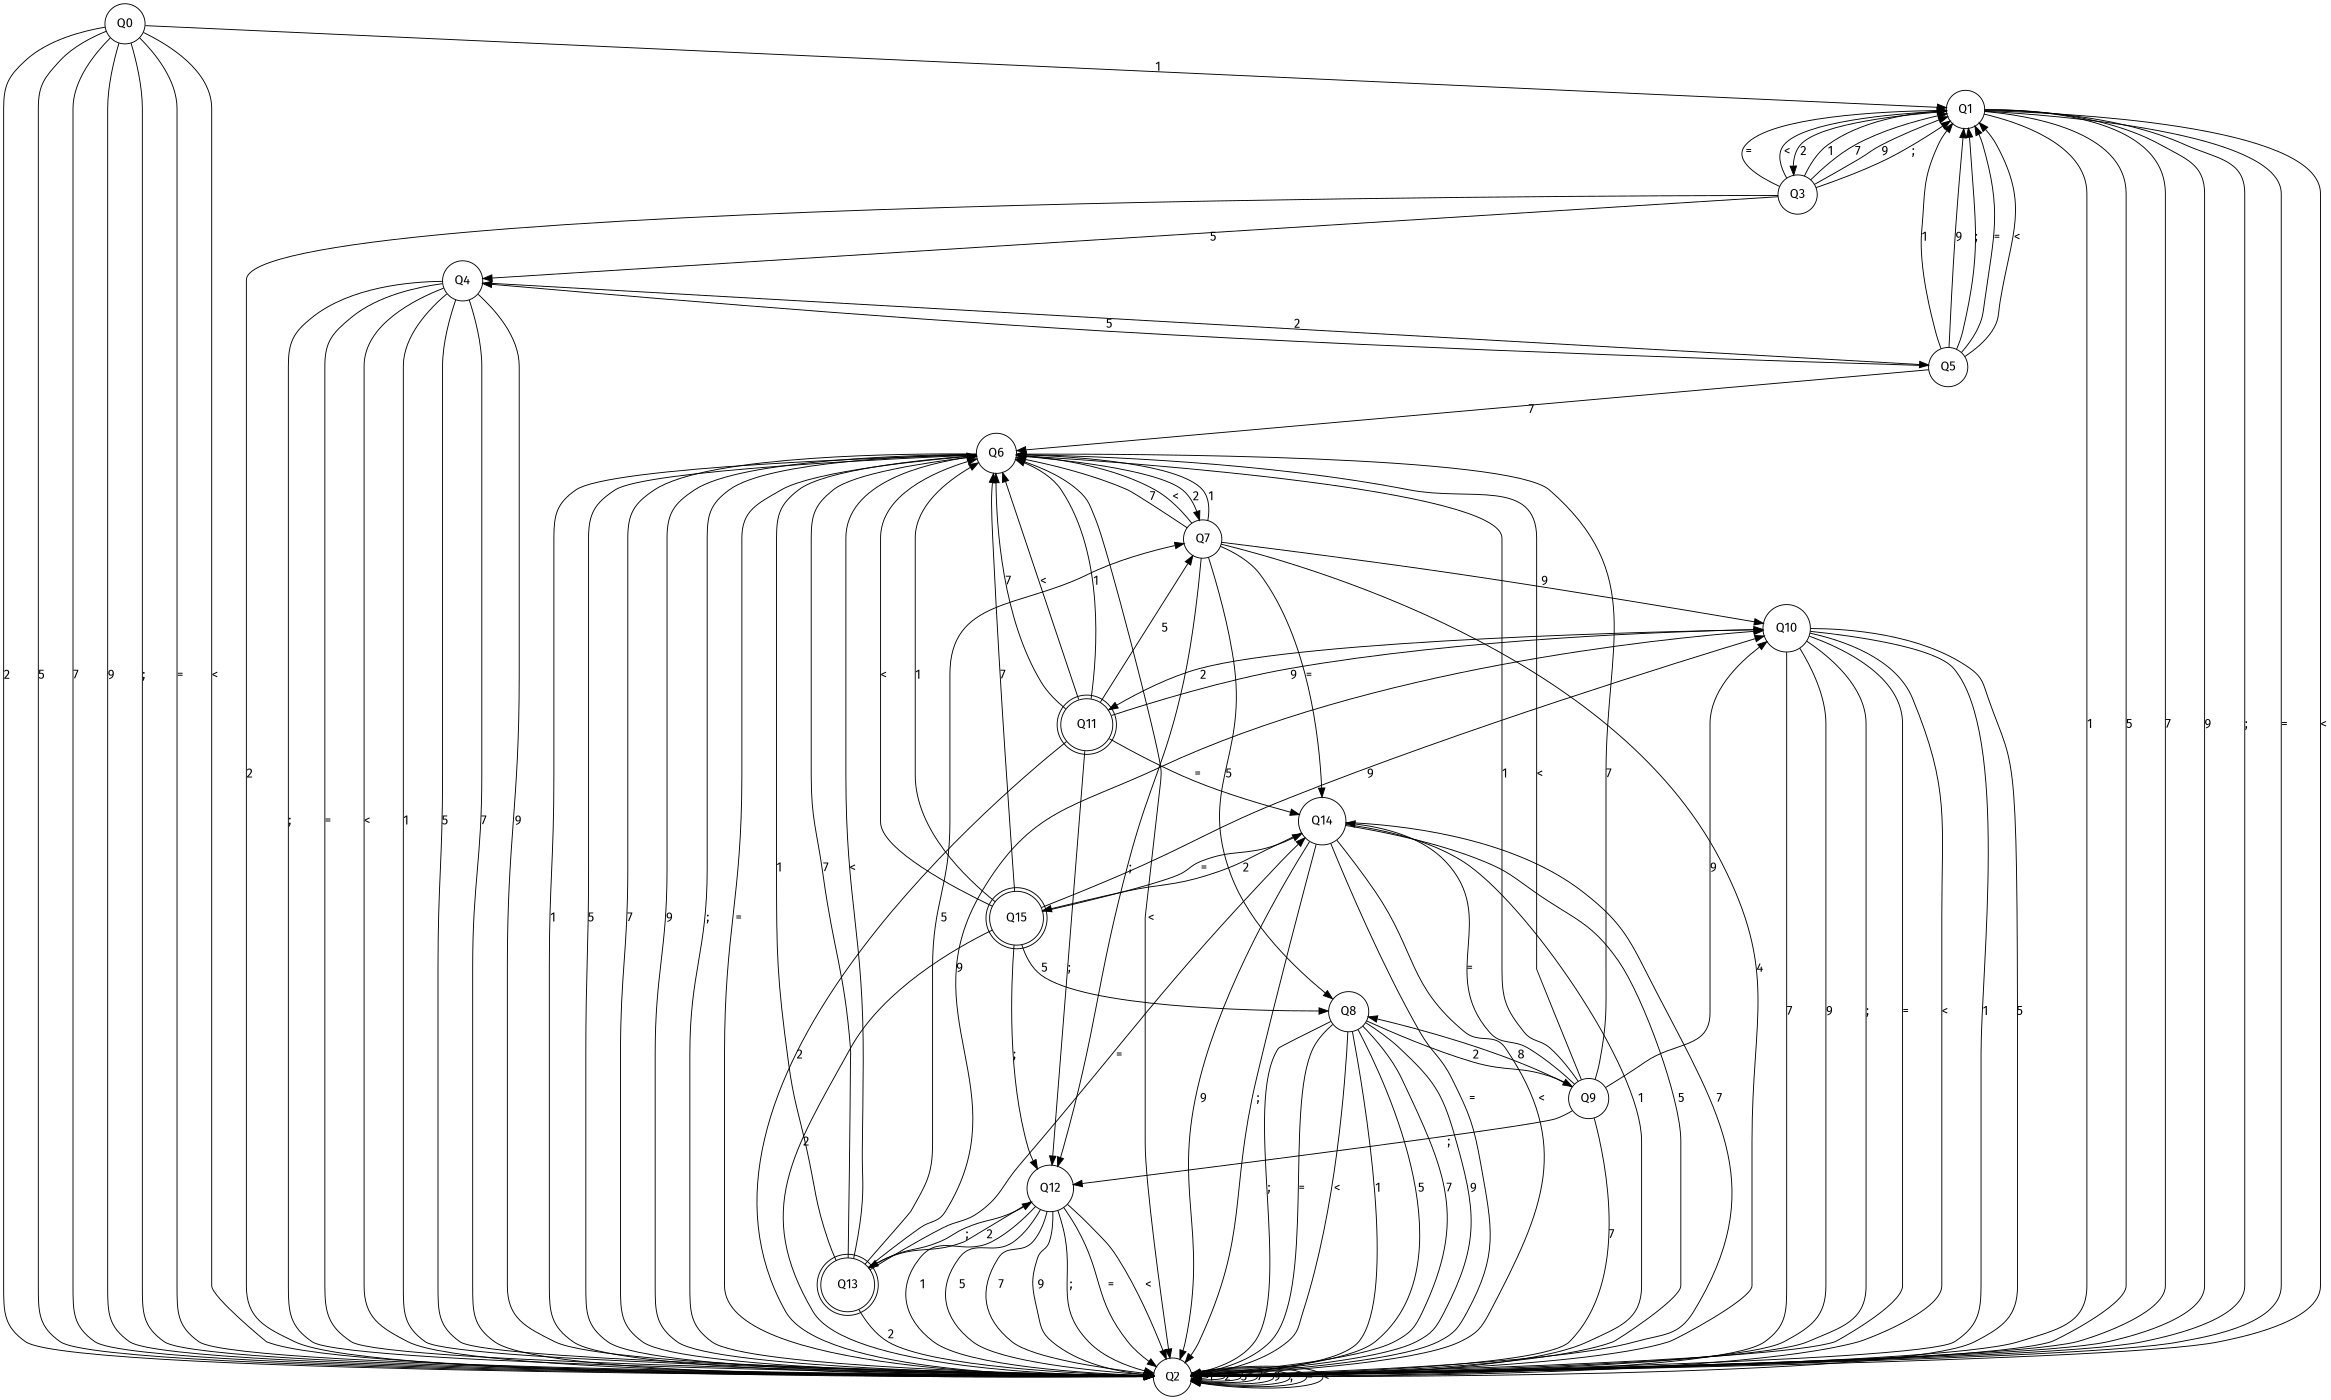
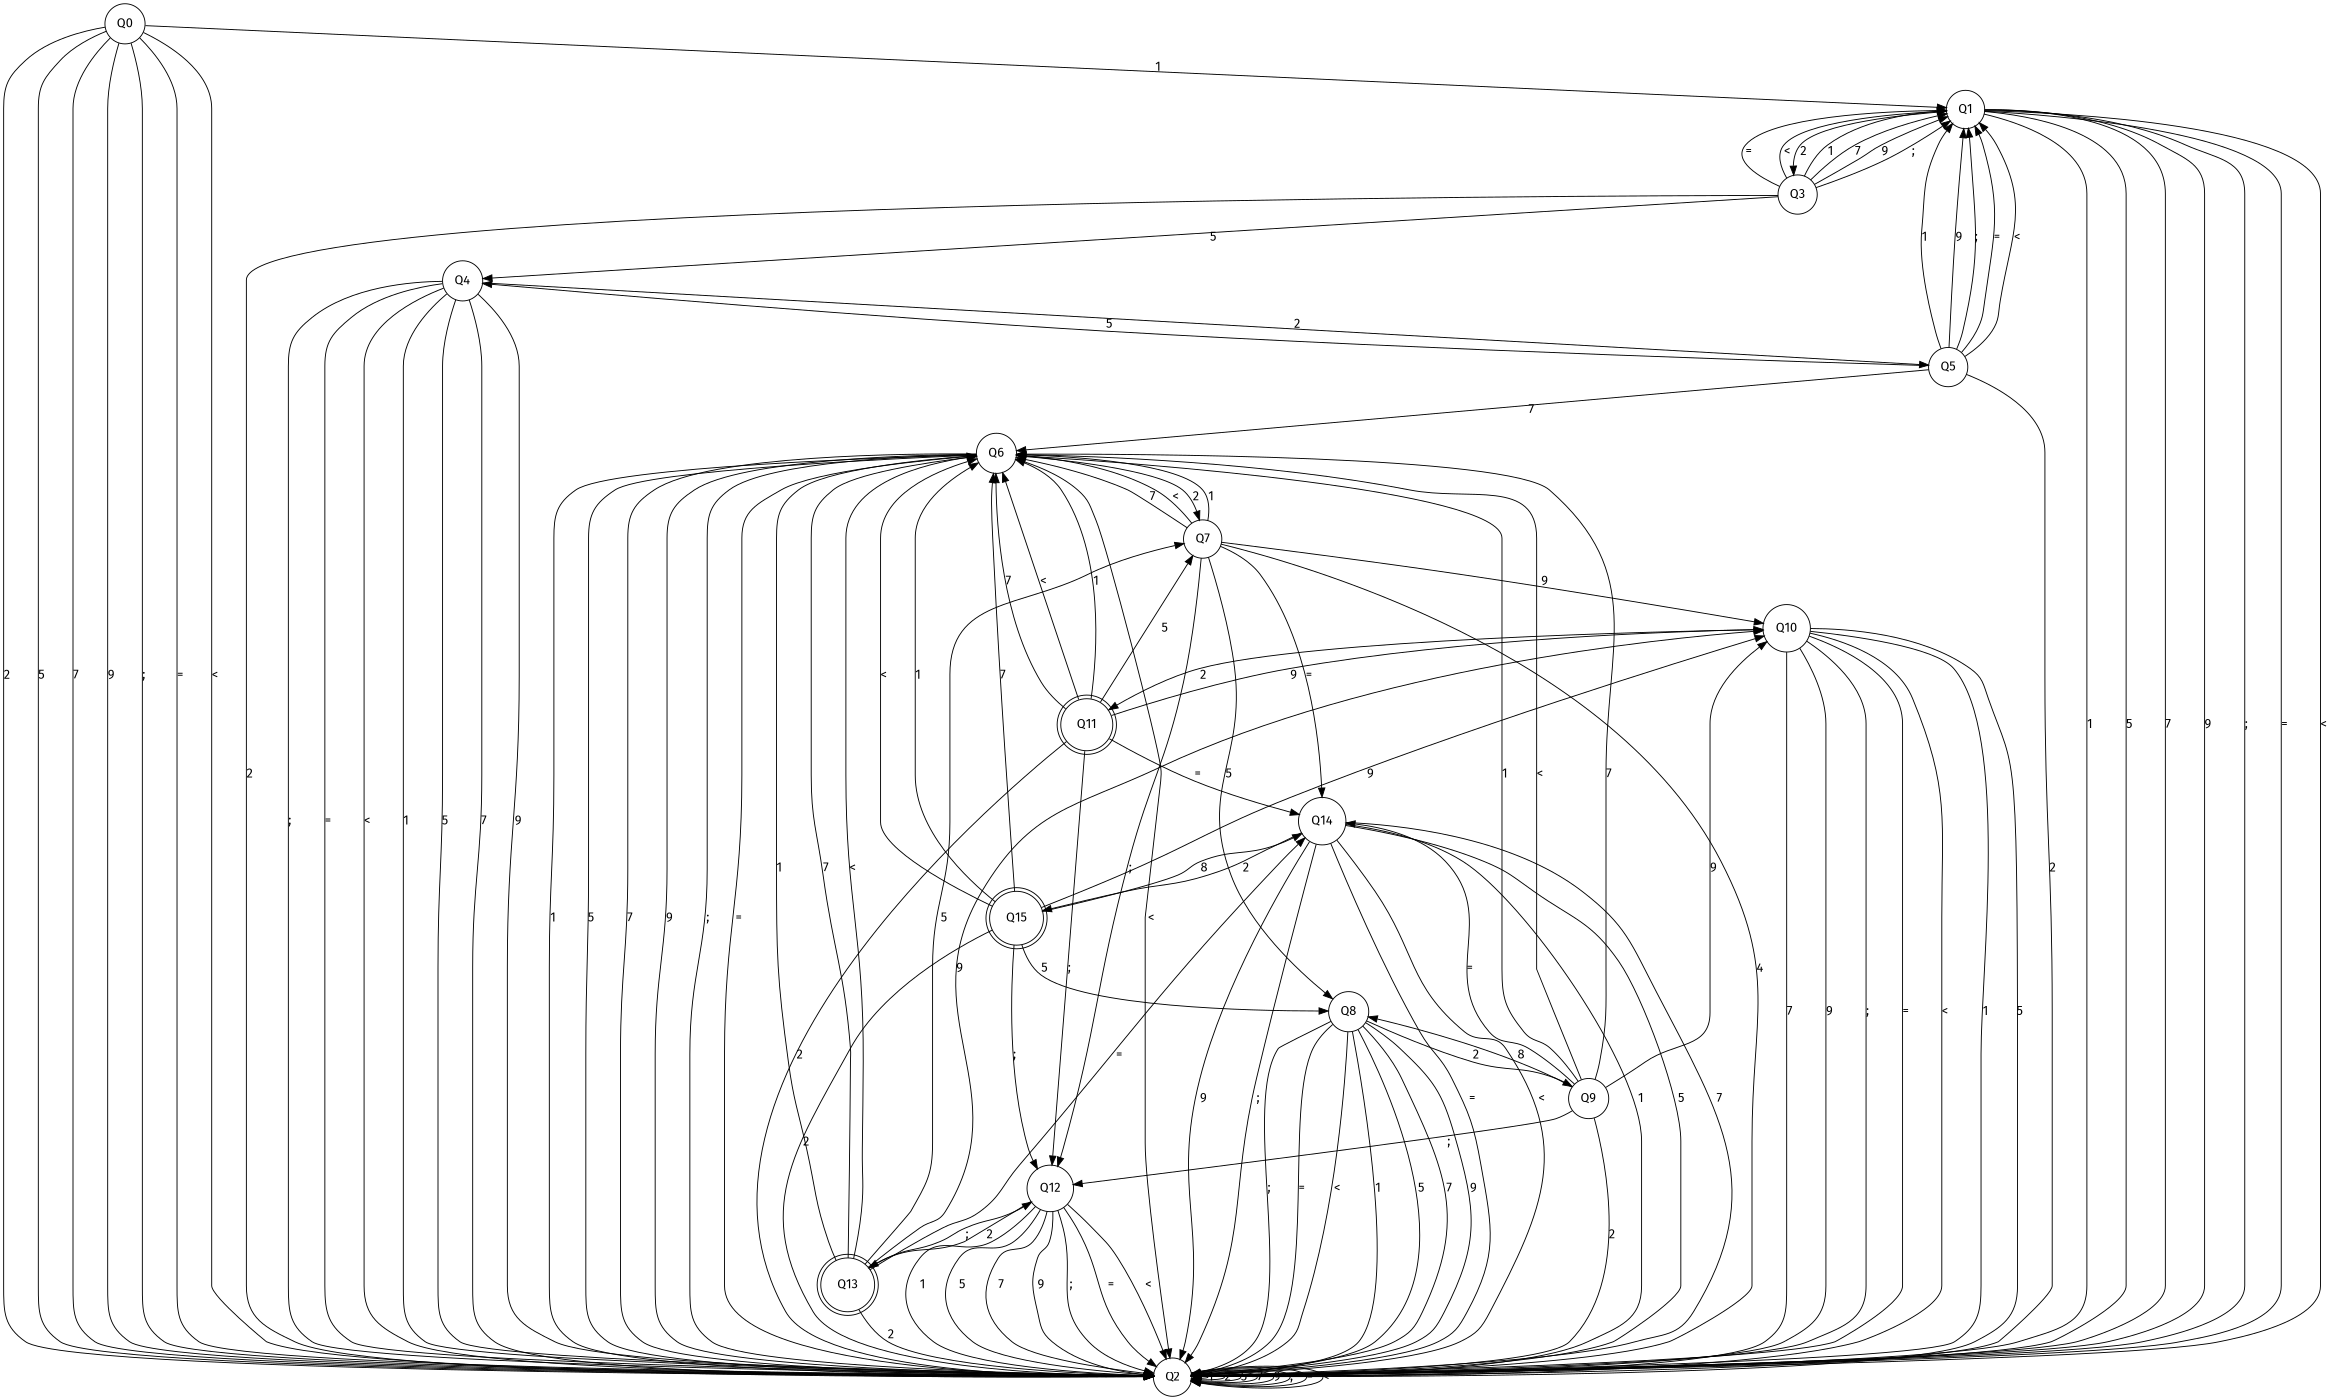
  digraph {
    fontname="Fira Sans"
    node [fontname="Fira Sans" shape=circle]
    edge [fontname="Fira Sans"]
    Q2
    Q1
    Q3
    Q4
    Q10
    Q11 [shape=doublecircle]
    Q6
    Q12
    Q14
    Q7
    Q5
    Q0
    Q8
    Q9
    Q13 [shape=doublecircle]
    Q15 [shape=doublecircle]
    Q2 -> Q2 [label=1]
    Q2 -> Q2 [label=2]
    Q2 -> Q2 [label=5]
    Q2 -> Q2 [label=7]
    Q2 -> Q2 [label=9]
    Q2 -> Q2 [label=";"]
    Q2 -> Q2 [label="="]
    Q2 -> Q2 [label="<"]
    Q1 -> Q2 [label=1]
    Q1 -> Q2 [label=5]
    Q1 -> Q2 [label=7]
    Q1 -> Q2 [label=9]
    Q1 -> Q2 [label=";"]
    Q1 -> Q2 [label="="]
    Q1 -> Q2 [label="<"]
    Q1 -> Q3 [label=2]
    Q3 -> Q2 [label=2]
    Q3 -> Q1 [label=1]
    Q3 -> Q1 [label=7]
    Q3 -> Q1 [label=9]
    Q3 -> Q1 [label=";"]
    Q3 -> Q1 [label="="]
    Q3 -> Q1 [label="<"]
    Q3 -> Q4 [label=5]
    Q4 -> Q2 [label=1]
    Q4 -> Q2 [label=5]
    Q4 -> Q2 [label=7]
    Q4 -> Q2 [label=9]
    Q4 -> Q2 [label=";"]
    Q4 -> Q2 [label="="]
    Q4 -> Q2 [label="<"]
    Q4 -> Q5 [label=2]
    Q10 -> Q2 [label=1]
    Q10 -> Q2 [label=5]
    Q10 -> Q2 [label=7]
    Q10 -> Q2 [label=9]
    Q10 -> Q2 [label=";"]
    Q10 -> Q2 [label="="]
    Q10 -> Q2 [label="<"]
    Q10 -> Q11 [label=2]
    Q11 -> Q2 [label=2]
    Q11 -> Q10 [label=9]
    Q11 -> Q6 [label=1]
    Q11 -> Q6 [label=7]
    Q11 -> Q6 [label="<"]
    Q11 -> Q12 [label=";"]
    Q11 -> Q14 [label="="]
    Q11 -> Q7 [label=5]
    Q6 -> Q2 [label=1]
    Q6 -> Q2 [label=5]
    Q6 -> Q2 [label=7]
    Q6 -> Q2 [label=9]
    Q6 -> Q2 [label=";"]
    Q6 -> Q2 [label="="]
    Q6 -> Q2 [label="<"]
    Q6 -> Q7 [label=2]
    Q12 -> Q2 [label=1]
    Q12 -> Q2 [label=5]
    Q12 -> Q2 [label=7]
    Q12 -> Q2 [label=9]
    Q12 -> Q2 [label=";"]
    Q12 -> Q2 [label="="]
    Q12 -> Q2 [label="<"]
    Q12 -> Q13 [label=2]
    Q14 -> Q2 [label=1]
    Q14 -> Q2 [label=5]
    Q14 -> Q2 [label=7]
    Q14 -> Q2 [label=9]
    Q14 -> Q2 [label=";"]
    Q14 -> Q2 [label="="]
    Q14 -> Q2 [label="<"]
    Q14 -> Q15 [label=2]
    Q7 -> Q2 [label=4]
    Q7 -> Q10 [label=9]
    Q7 -> Q6 [label=1]
    Q7 -> Q6 [label=7]
    Q7 -> Q6 [label="<"]
    Q7 -> Q12 [label=";"]
    Q7 -> Q14 [label="="]
    Q7 -> Q8 [label=5]
+   Q5 -> Q2 [label=2]
    Q5 -> Q1 [label=1]
    Q5 -> Q1 [label=9]
    Q5 -> Q1 [label=";"]
    Q5 -> Q1 [label="="]
    Q5 -> Q1 [label="<"]
    Q5 -> Q4 [label=5]
    Q5 -> Q6 [label=7]
    Q0 -> Q2 [label=2]
    Q0 -> Q2 [label=5]
    Q0 -> Q2 [label=7]
    Q0 -> Q2 [label=9]
    Q0 -> Q2 [label=";"]
    Q0 -> Q2 [label="="]
    Q0 -> Q2 [label="<"]
    Q0 -> Q1 [label=1]
    Q8 -> Q2 [label=1]
    Q8 -> Q2 [label=5]
    Q8 -> Q2 [label=7]
    Q8 -> Q2 [label=9]
    Q8 -> Q2 [label=";"]
    Q8 -> Q2 [label="="]
    Q8 -> Q2 [label="<"]
    Q8 -> Q9 [label=2]
-   Q9 -> Q2 [label=7]
+   Q9 -> Q2 [label=2]
    Q9 -> Q10 [label=9]
    Q9 -> Q6 [label=1]
    Q9 -> Q6 [label=7]
    Q9 -> Q6 [label="<"]
    Q9 -> Q12 [label=";"]
    Q9 -> Q14 [label="="]
    Q9 -> Q8 [label=8]
    Q13 -> Q2 [label=2]
    Q13 -> Q10 [label=9]
    Q13 -> Q6 [label=1]
    Q13 -> Q6 [label=7]
    Q13 -> Q6 [label="<"]
    Q13 -> Q12 [label=";"]
    Q13 -> Q14 [label="="]
    Q13 -> Q7 [label=5]
    Q15 -> Q2 [label=2]
    Q15 -> Q10 [label=9]
    Q15 -> Q6 [label=1]
    Q15 -> Q6 [label=7]
    Q15 -> Q6 [label="<"]
    Q15 -> Q12 [label=";"]
-   Q15 -> Q14 [label="="]
+   Q15 -> Q14 [label=8]
    Q15 -> Q8 [label=5]
  }
